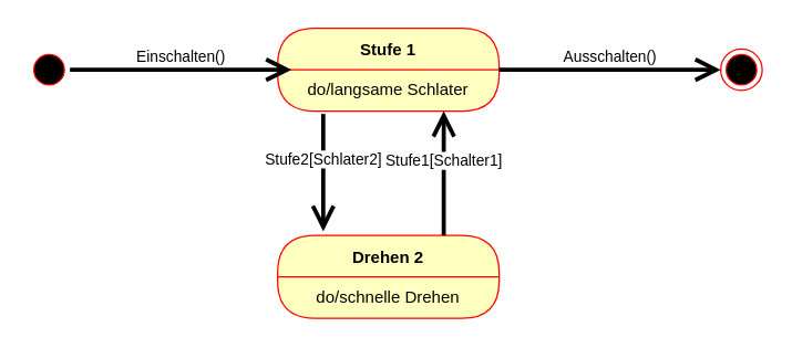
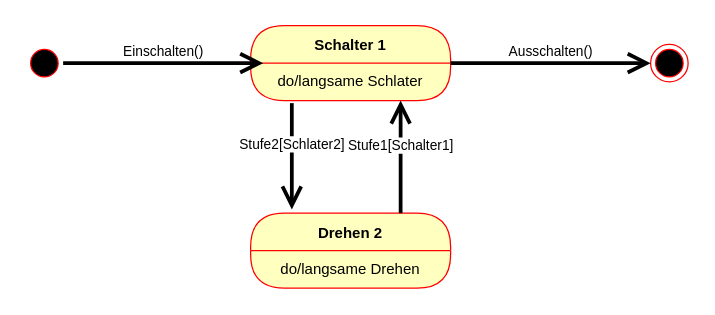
  <mxCell id="0" />
  <mxCell id="1" parent="0" />
- <mxCell id="2" value="Stufe 1" style="swimlane;fontStyle=1;align=center;verticalAlign=middle;childLayout=stackLayout;horizontal=1;startSize=30;horizontalStack=0;resizeParent=0;resizeLast=1;container=0;fontColor=#000000;collapsible=0;rounded=1;arcSize=30;strokeColor=#ff0000;fillColor=#ffffc0;swimlaneFillColor=#ffffc0;dropTarget=0;" vertex="1" parent="1"><mxGeometry x="200" y="20" width="160" height="60" as="geometry" /></mxCell>
+ <mxCell id="2" value="Schalter 1" style="swimlane;fontStyle=1;align=center;verticalAlign=middle;childLayout=stackLayout;horizontal=1;startSize=30;horizontalStack=0;resizeParent=0;resizeLast=1;container=0;fontColor=#000000;collapsible=0;rounded=1;arcSize=30;strokeColor=#ff0000;fillColor=#ffffc0;swimlaneFillColor=#ffffc0;dropTarget=0;" vertex="1" parent="1"><mxGeometry x="200" y="20" width="160" height="60" as="geometry" /></mxCell>
  <mxCell id="3" value="do/langsame Schlater" style="text;html=1;strokeColor=none;fillColor=none;align=center;verticalAlign=middle;spacingLeft=4;spacingRight=4;whiteSpace=wrap;overflow=hidden;rotatable=0;fontColor=#000000;" vertex="1" parent="2"><mxGeometry y="30" width="160" height="30" as="geometry" /></mxCell>
  <mxCell id="4" value="Drehen 2" style="swimlane;fontStyle=1;align=center;verticalAlign=middle;childLayout=stackLayout;horizontal=1;startSize=30;horizontalStack=0;resizeParent=0;resizeLast=1;container=0;fontColor=#000000;collapsible=0;rounded=1;arcSize=30;strokeColor=#ff0000;fillColor=#ffffc0;swimlaneFillColor=#ffffc0;dropTarget=0;" vertex="1" parent="1"><mxGeometry x="200" y="170" width="160" height="60" as="geometry" /></mxCell>
- <mxCell id="5" value="do/schnelle Drehen" style="text;html=1;strokeColor=none;fillColor=none;align=center;verticalAlign=middle;spacingLeft=4;spacingRight=4;whiteSpace=wrap;overflow=hidden;rotatable=0;fontColor=#000000;" vertex="1" parent="4"><mxGeometry y="30" width="160" height="30" as="geometry" /></mxCell>
+ <mxCell id="5" value="do/langsame Drehen" style="text;html=1;strokeColor=none;fillColor=none;align=center;verticalAlign=middle;spacingLeft=4;spacingRight=4;whiteSpace=wrap;overflow=hidden;rotatable=0;fontColor=#000000;" vertex="1" parent="4"><mxGeometry y="30" width="160" height="30" as="geometry" /></mxCell>
  <mxCell id="6" value="" style="ellipse;html=1;shape=startState;fillColor=#000000;strokeColor=#ff0000;" vertex="1" parent="1"><mxGeometry x="20" y="35" width="30" height="30" as="geometry" /></mxCell>
  <mxCell id="7" value="" style="ellipse;html=1;shape=endState;fillColor=#000000;strokeColor=#ff0000;" vertex="1" parent="1"><mxGeometry x="520" y="35" width="30" height="30" as="geometry" /></mxCell>
  <mxCell id="8" value="Einschalten()" style="edgeStyle=none;html=1;endArrow=open;endSize=12;strokeWidth=3;verticalAlign=bottom;" edge="1" parent="1"><mxGeometry width="160" relative="1" as="geometry"><mxPoint x="50" y="50" as="sourcePoint" /><mxPoint x="210" y="50" as="targetPoint" /></mxGeometry></mxCell>
  <mxCell id="9" value="Ausschalten()" style="edgeStyle=none;html=1;endArrow=open;endSize=12;strokeWidth=3;verticalAlign=bottom;" edge="1" parent="1"><mxGeometry width="160" relative="1" as="geometry"><mxPoint x="360" y="50" as="sourcePoint" /><mxPoint x="520" y="50" as="targetPoint" /></mxGeometry></mxCell>
  <mxCell id="10" value="Stufe2[Schlater2]" style="edgeStyle=none;html=1;endArrow=open;endSize=12;strokeWidth=3;verticalAlign=bottom;exitX=0.206;exitY=1.067;exitDx=0;exitDy=0;exitPerimeter=0;entryX=0.206;entryY=-0.05;entryDx=0;entryDy=0;entryPerimeter=0;" edge="1" parent="1" source="3" target="4"><mxGeometry width="160" relative="1" as="geometry"><mxPoint x="320" y="260" as="sourcePoint" /><mxPoint x="480" y="260" as="targetPoint" /></mxGeometry></mxCell>
  <mxCell id="11" value="Stufe1[Schalter1]" style="edgeStyle=none;html=1;endArrow=open;endSize=12;strokeWidth=3;verticalAlign=bottom;exitX=0.75;exitY=0;exitDx=0;exitDy=0;entryX=0.75;entryY=1;entryDx=0;entryDy=0;" edge="1" parent="1" source="4" target="3"><mxGeometry width="160" relative="1" as="geometry"><mxPoint x="320" y="260" as="sourcePoint" /><mxPoint x="480" y="260" as="targetPoint" /><mxPoint as="offset" /></mxGeometry></mxCell>
